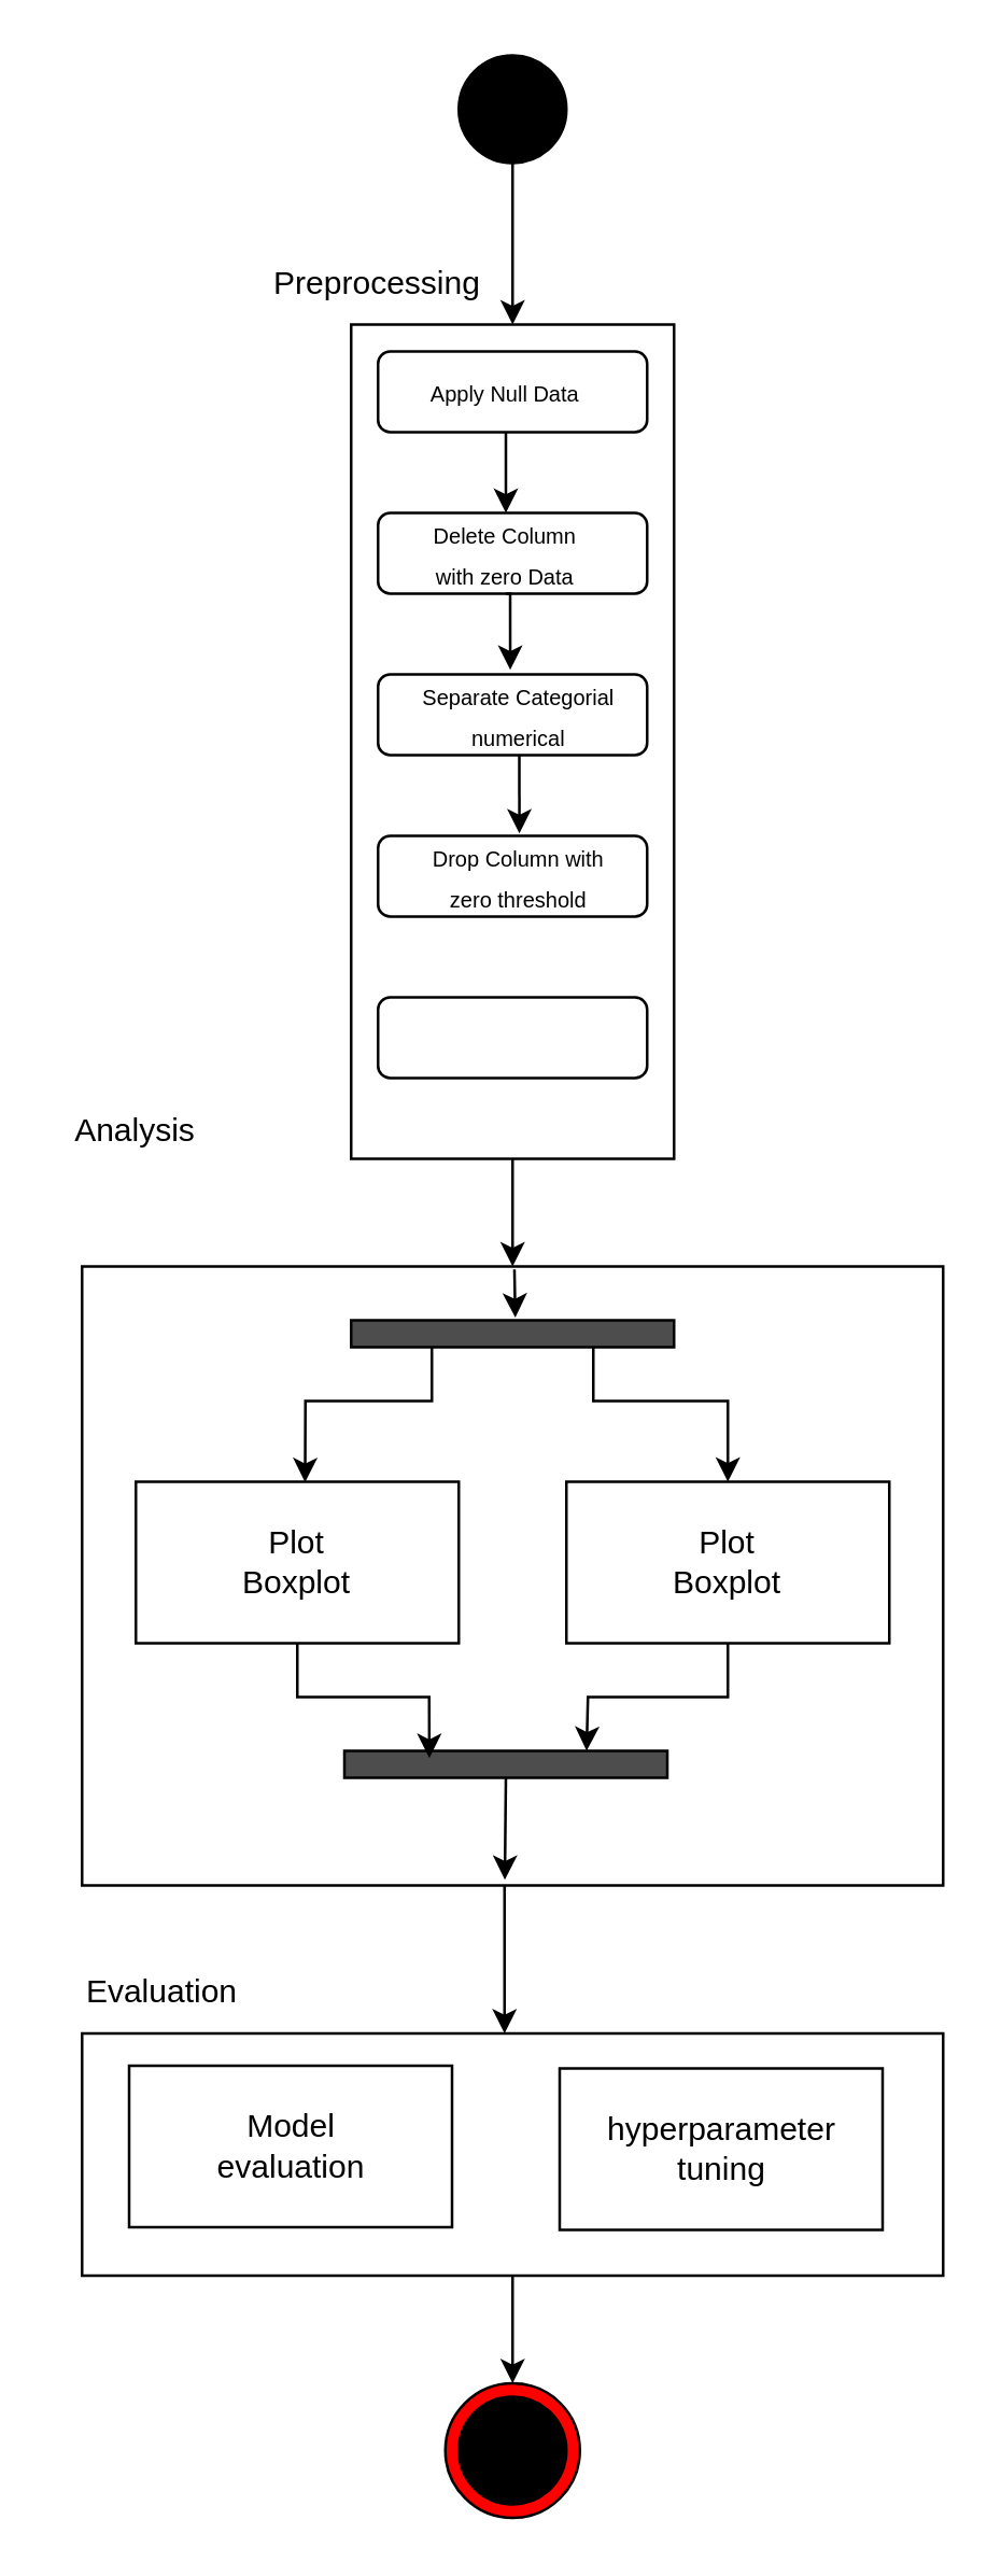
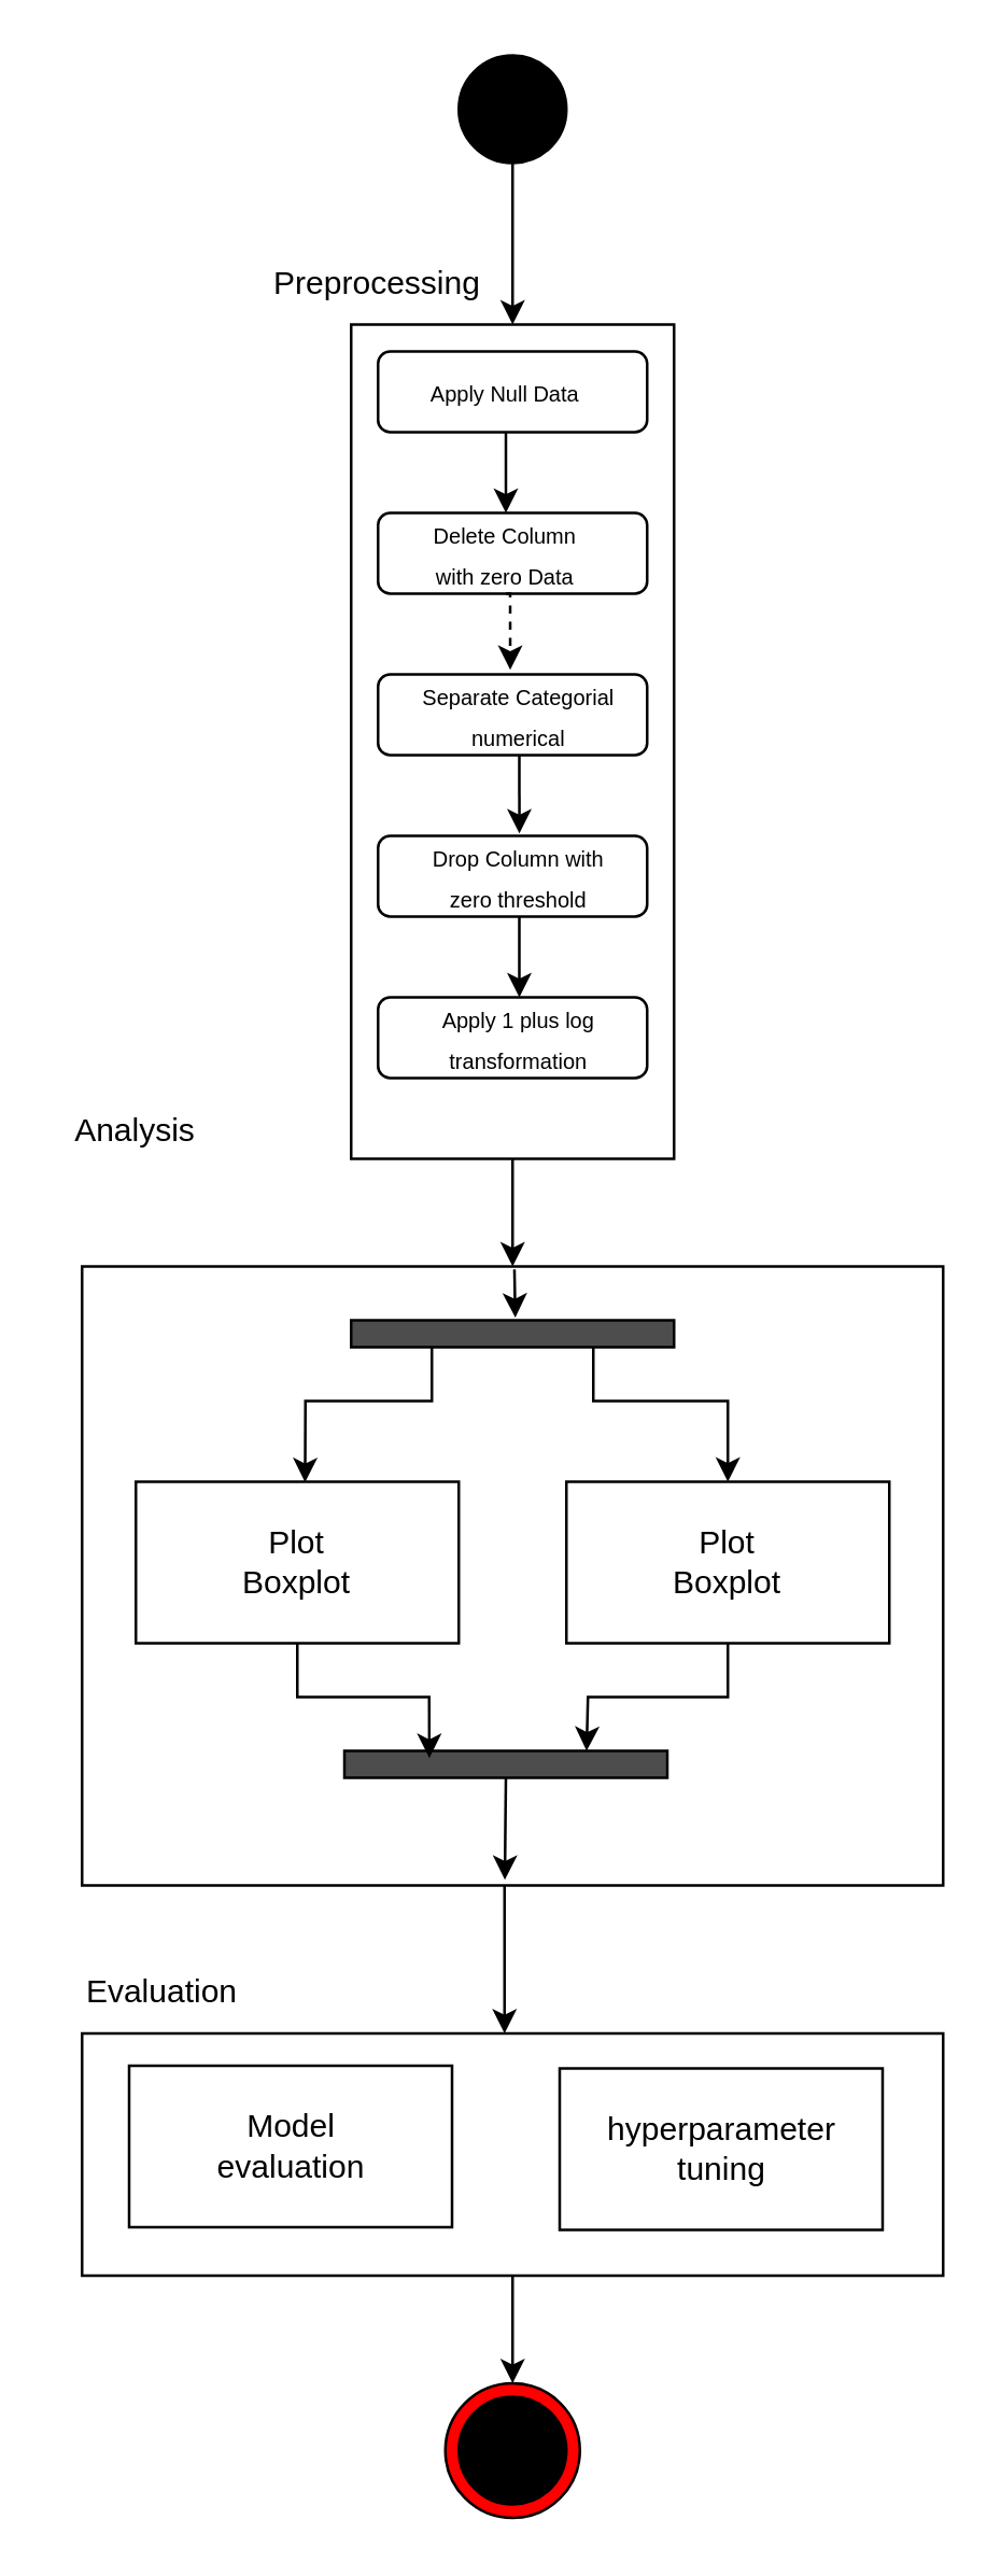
  <mxCell id="0" />
  <mxCell id="1" parent="0" />
  <mxCell id="2" value="" style="edgeStyle=orthogonalEdgeStyle;rounded=0;orthogonalLoop=1;jettySize=auto;html=1;" edge="1" parent="1" source="3" target="20"><mxGeometry relative="1" as="geometry" /></mxCell>
  <mxCell id="3" value="" style="rounded=0;whiteSpace=wrap;html=1;" vertex="1" parent="1"><mxGeometry x="130" y="120" width="120" height="310" as="geometry" /></mxCell>
  <mxCell id="4" style="edgeStyle=orthogonalEdgeStyle;rounded=0;orthogonalLoop=1;jettySize=auto;html=1;exitX=0.5;exitY=1;exitDx=0;exitDy=0;" edge="1" parent="1" source="5" target="3"><mxGeometry relative="1" as="geometry" /></mxCell>
  <mxCell id="5" value="" style="ellipse;whiteSpace=wrap;html=1;aspect=fixed;fillColor=#000000;" vertex="1" parent="1"><mxGeometry x="170" y="20" width="40" height="40" as="geometry" /></mxCell>
  <mxCell id="6" value="Preprocessing" style="text;html=1;align=center;verticalAlign=middle;whiteSpace=wrap;rounded=0;" vertex="1" parent="1"><mxGeometry x="110" y="90" width="60" height="30" as="geometry" /></mxCell>
  <mxCell id="7" value="" style="rounded=1;whiteSpace=wrap;html=1;" vertex="1" parent="1"><mxGeometry x="140" y="130" width="100" height="30" as="geometry" /></mxCell>
  <mxCell id="8" style="edgeStyle=orthogonalEdgeStyle;rounded=0;orthogonalLoop=1;jettySize=auto;html=1;exitX=0.5;exitY=1;exitDx=0;exitDy=0;entryX=0.5;entryY=0;entryDx=0;entryDy=0;" edge="1" parent="1" source="9" target="11"><mxGeometry relative="1" as="geometry" /></mxCell>
  <mxCell id="9" value="&lt;font style=&quot;font-size: 8px;&quot;&gt;Apply Null Data&lt;/font&gt;" style="text;html=1;align=center;verticalAlign=middle;whiteSpace=wrap;rounded=0;" vertex="1" parent="1"><mxGeometry x="155" y="130" width="65" height="30" as="geometry" /></mxCell>
  <mxCell id="10" value="" style="rounded=1;whiteSpace=wrap;html=1;" vertex="1" parent="1"><mxGeometry x="140" y="190" width="100" height="30" as="geometry" /></mxCell>
  <mxCell id="11" value="&lt;font style=&quot;font-size: 8px;&quot;&gt;Delete Column with zero Data&lt;/font&gt;" style="text;html=1;align=center;verticalAlign=middle;whiteSpace=wrap;rounded=0;" vertex="1" parent="1"><mxGeometry x="155" y="190" width="65" height="30" as="geometry" /></mxCell>
  <mxCell id="12" value="" style="rounded=1;whiteSpace=wrap;html=1;" vertex="1" parent="1"><mxGeometry x="140" y="310" width="100" height="30" as="geometry" /></mxCell>
+ <mxCell id="13" value="" style="edgeStyle=orthogonalEdgeStyle;rounded=0;orthogonalLoop=1;jettySize=auto;html=1;" edge="1" parent="1" source="14" target="18"><mxGeometry relative="1" as="geometry" /></mxCell>
  <mxCell id="14" value="&lt;font style=&quot;font-size: 8px;&quot;&gt;Drop Column with zero threshold&lt;/font&gt;" style="text;html=1;align=center;verticalAlign=middle;whiteSpace=wrap;rounded=0;" vertex="1" parent="1"><mxGeometry x="155" y="310" width="75" height="30" as="geometry" /></mxCell>
  <mxCell id="15" value="" style="rounded=1;whiteSpace=wrap;html=1;" vertex="1" parent="1"><mxGeometry x="140" y="250" width="100" height="30" as="geometry" /></mxCell>
  <mxCell id="16" value="&lt;font style=&quot;font-size: 8px;&quot;&gt;Separate Categorial numerical&lt;/font&gt;" style="text;html=1;align=center;verticalAlign=middle;whiteSpace=wrap;rounded=0;" vertex="1" parent="1"><mxGeometry x="155" y="250" width="75" height="30" as="geometry" /></mxCell>
  <mxCell id="17" value="" style="rounded=1;whiteSpace=wrap;html=1;" vertex="1" parent="1"><mxGeometry x="140" y="370" width="100" height="30" as="geometry" /></mxCell>
+ <mxCell id="18" value="&lt;font style=&quot;font-size: 8px;&quot;&gt;Apply 1 plus log transformation&lt;/font&gt;" style="text;html=1;align=center;verticalAlign=middle;whiteSpace=wrap;rounded=0;" vertex="1" parent="1"><mxGeometry x="155" y="370" width="75" height="30" as="geometry" /></mxCell>
  <mxCell id="19" value="" style="edgeStyle=orthogonalEdgeStyle;rounded=0;orthogonalLoop=1;jettySize=auto;html=1;" edge="1" parent="1"><mxGeometry relative="1" as="geometry"><mxPoint x="187" y="695" as="sourcePoint" /><mxPoint x="187" y="755" as="targetPoint" /></mxGeometry></mxCell>
  <mxCell id="20" value="" style="rounded=0;whiteSpace=wrap;html=1;" vertex="1" parent="1"><mxGeometry x="30" y="470" width="320" height="230" as="geometry" /></mxCell>
- <mxCell id="21" style="edgeStyle=orthogonalEdgeStyle;rounded=0;orthogonalLoop=1;jettySize=auto;html=1;exitX=0.5;exitY=1;exitDx=0;exitDy=0;entryX=0.455;entryY=-0.057;entryDx=0;entryDy=0;entryPerimeter=0;" edge="1" parent="1" source="11" target="16"><mxGeometry relative="1" as="geometry" /></mxCell>
+ <mxCell id="21" style="edgeStyle=orthogonalEdgeStyle;rounded=0;orthogonalLoop=1;jettySize=auto;html=1;exitX=0.5;exitY=1;exitDx=0;exitDy=0;entryX=0.455;entryY=-0.057;entryDx=0;entryDy=0;entryPerimeter=0;dashed=1;" edge="1" parent="1" source="11" target="16"><mxGeometry relative="1" as="geometry" /></mxCell>
  <mxCell id="22" style="edgeStyle=orthogonalEdgeStyle;rounded=0;orthogonalLoop=1;jettySize=auto;html=1;exitX=0.5;exitY=1;exitDx=0;exitDy=0;entryX=0.521;entryY=0.581;entryDx=0;entryDy=0;entryPerimeter=0;" edge="1" parent="1" source="16"><mxGeometry relative="1" as="geometry"><mxPoint x="192.5" y="289" as="sourcePoint" /><mxPoint x="192.52" y="309.11" as="targetPoint" /><Array as="points" /></mxGeometry></mxCell>
  <mxCell id="23" value="Analysis" style="text;html=1;align=center;verticalAlign=middle;whiteSpace=wrap;rounded=0;" vertex="1" parent="1"><mxGeometry x="20" y="405" width="60" height="30" as="geometry" /></mxCell>
  <mxCell id="24" value="" style="rounded=0;whiteSpace=wrap;html=1;" vertex="1" parent="1"><mxGeometry x="50" y="550" width="120" height="60" as="geometry" /></mxCell>
  <mxCell id="25" value="Plot Boxplot" style="text;html=1;align=center;verticalAlign=middle;whiteSpace=wrap;rounded=0;" vertex="1" parent="1"><mxGeometry x="80" y="565" width="60" height="30" as="geometry" /></mxCell>
  <mxCell id="26" value="" style="rounded=0;whiteSpace=wrap;html=1;" vertex="1" parent="1"><mxGeometry x="210" y="550" width="120" height="60" as="geometry" /></mxCell>
  <mxCell id="27" value="Plot Boxplot" style="text;html=1;align=center;verticalAlign=middle;whiteSpace=wrap;rounded=0;" vertex="1" parent="1"><mxGeometry x="240" y="565" width="60" height="30" as="geometry" /></mxCell>
  <mxCell id="28" value="" style="edgeStyle=orthogonalEdgeStyle;rounded=0;orthogonalLoop=1;jettySize=auto;html=1;" edge="1" parent="1" source="29"><mxGeometry relative="1" as="geometry"><mxPoint x="190" y="885" as="targetPoint" /></mxGeometry></mxCell>
  <mxCell id="29" value="" style="rounded=0;whiteSpace=wrap;html=1;" vertex="1" parent="1"><mxGeometry x="30" y="755" width="320" height="90" as="geometry" /></mxCell>
  <mxCell id="30" value="Evaluation" style="text;html=1;align=center;verticalAlign=middle;whiteSpace=wrap;rounded=0;" vertex="1" parent="1"><mxGeometry x="30" y="725" width="60" height="30" as="geometry" /></mxCell>
  <mxCell id="31" value="" style="rounded=0;whiteSpace=wrap;html=1;" vertex="1" parent="1"><mxGeometry x="47.5" y="767" width="120" height="60" as="geometry" /></mxCell>
  <mxCell id="32" value="Model evaluation" style="text;html=1;align=center;verticalAlign=middle;whiteSpace=wrap;rounded=0;" vertex="1" parent="1"><mxGeometry x="77.5" y="782" width="60" height="30" as="geometry" /></mxCell>
  <mxCell id="33" value="" style="rounded=0;whiteSpace=wrap;html=1;" vertex="1" parent="1"><mxGeometry x="207.5" y="768" width="120" height="60" as="geometry" /></mxCell>
  <mxCell id="34" value="hyperparameter tuning" style="text;html=1;align=center;verticalAlign=middle;whiteSpace=wrap;rounded=0;" vertex="1" parent="1"><mxGeometry x="237.5" y="783" width="60" height="30" as="geometry" /></mxCell>
  <mxCell id="35" value="" style="ellipse;whiteSpace=wrap;html=1;aspect=fixed;fillColor=#FF0000;" vertex="1" parent="1"><mxGeometry x="165" y="885" width="50" height="50" as="geometry" /></mxCell>
  <mxCell id="36" value="" style="ellipse;whiteSpace=wrap;html=1;aspect=fixed;fillColor=#000000;" vertex="1" parent="1"><mxGeometry x="170" y="890" width="40" height="40" as="geometry" /></mxCell>
  <mxCell id="37" value="" style="rounded=0;whiteSpace=wrap;html=1;fillColor=#4D4D4D;" vertex="1" parent="1"><mxGeometry x="130" y="490" width="120" height="10" as="geometry" /></mxCell>
  <mxCell id="38" value="" style="endArrow=classic;html=1;rounded=0;exitX=0.499;exitY=0.013;exitDx=0;exitDy=0;exitPerimeter=0;entryX=0.5;entryY=0.125;entryDx=0;entryDy=0;entryPerimeter=0;" edge="1" parent="1"><mxGeometry width="50" height="50" relative="1" as="geometry"><mxPoint x="190.68" y="471.08" as="sourcePoint" /><mxPoint x="191" y="489" as="targetPoint" /></mxGeometry></mxCell>
  <mxCell id="39" value="" style="endArrow=classic;html=1;rounded=0;exitX=0.25;exitY=1;exitDx=0;exitDy=0;entryX=0.524;entryY=0.003;entryDx=0;entryDy=0;entryPerimeter=0;" edge="1" parent="1" source="37" target="24"><mxGeometry width="50" height="50" relative="1" as="geometry"><mxPoint x="150" y="600" as="sourcePoint" /><mxPoint x="200" y="550" as="targetPoint" /><Array as="points"><mxPoint x="160" y="520" /><mxPoint x="113" y="520" /></Array></mxGeometry></mxCell>
  <mxCell id="40" value="" style="endArrow=classic;html=1;rounded=0;exitX=0.75;exitY=1;exitDx=0;exitDy=0;entryX=0.5;entryY=0;entryDx=0;entryDy=0;" edge="1" parent="1" source="37" target="26"><mxGeometry width="50" height="50" relative="1" as="geometry"><mxPoint x="150" y="600" as="sourcePoint" /><mxPoint x="200" y="550" as="targetPoint" /><Array as="points"><mxPoint x="220" y="520" /><mxPoint x="270" y="520" /></Array></mxGeometry></mxCell>
  <mxCell id="41" value="" style="rounded=0;whiteSpace=wrap;html=1;fillColor=#4D4D4D;" vertex="1" parent="1"><mxGeometry x="127.5" y="650" width="120" height="10" as="geometry" /></mxCell>
  <mxCell id="42" value="" style="endArrow=classic;html=1;rounded=0;exitX=0.5;exitY=1;exitDx=0;exitDy=0;entryX=0.491;entryY=0.991;entryDx=0;entryDy=0;entryPerimeter=0;" edge="1" parent="1" source="41" target="20"><mxGeometry width="50" height="50" relative="1" as="geometry"><mxPoint x="190" y="690" as="sourcePoint" /><mxPoint x="240" y="640" as="targetPoint" /></mxGeometry></mxCell>
  <mxCell id="43" value="" style="endArrow=classic;html=1;rounded=0;exitX=0.5;exitY=1;exitDx=0;exitDy=0;entryX=0.75;entryY=0;entryDx=0;entryDy=0;" edge="1" parent="1" source="26" target="41"><mxGeometry width="50" height="50" relative="1" as="geometry"><mxPoint x="190" y="670" as="sourcePoint" /><mxPoint x="240" y="620" as="targetPoint" /><Array as="points"><mxPoint x="270" y="630" /><mxPoint x="218" y="630" /></Array></mxGeometry></mxCell>
  <mxCell id="44" value="" style="endArrow=classic;html=1;rounded=0;exitX=0.5;exitY=1;exitDx=0;exitDy=0;entryX=0.263;entryY=0.267;entryDx=0;entryDy=0;entryPerimeter=0;" edge="1" parent="1" source="24" target="41"><mxGeometry width="50" height="50" relative="1" as="geometry"><mxPoint x="190" y="670" as="sourcePoint" /><mxPoint x="240" y="620" as="targetPoint" /><Array as="points"><mxPoint x="110" y="630" /><mxPoint x="159" y="630" /></Array></mxGeometry></mxCell>
